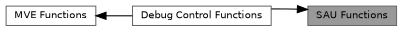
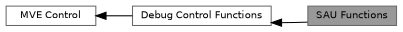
  digraph {
    rankdir=LR
    node [color=grey40 fillcolor=white fontname=Helvetica fontsize=10 shape=box style=filled]
    edge [dir=back fontname=Helvetica fontsize=10 labelfontname=Helvetica labelfontsize=10 shape=plaintext style=solid]
    n1 [height=0.2 label="Debug Control Functions" width=0.4]
-   n2 [height=0.2 label="MVE Functions" width=0.4]
+   n2 [height=0.2 label="MVE Control" width=0.4]
    n3 [color=gray40 fillcolor=grey60 fontcolor=black height=0.2 label="SAU Functions" width=0.4]
    n2 -> n1
-   n3 -> n1
+   n1 -> n3
  }
